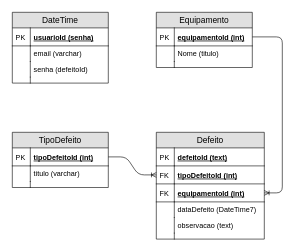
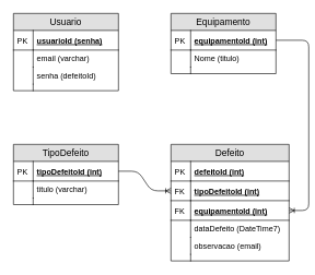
  <mxCell id="0" />
  <mxCell id="1" parent="0" />
- <mxCell id="2" value="DateTime" style="swimlane;fontStyle=0;childLayout=stackLayout;horizontal=1;startSize=26;fillColor=#e0e0e0;horizontalStack=0;resizeParent=1;resizeParentMax=0;resizeLast=0;collapsible=1;marginBottom=0;swimlaneFillColor=#ffffff;align=center;fontSize=14;" vertex="1" parent="1"><mxGeometry x="20" y="20" width="160" height="118" as="geometry" /></mxCell>
+ <mxCell id="2" value="Usuario" style="swimlane;fontStyle=0;childLayout=stackLayout;horizontal=1;startSize=26;fillColor=#e0e0e0;horizontalStack=0;resizeParent=1;resizeParentMax=0;resizeLast=0;collapsible=1;marginBottom=0;swimlaneFillColor=#ffffff;align=center;fontSize=14;" vertex="1" parent="1"><mxGeometry x="20" y="20" width="160" height="118" as="geometry" /></mxCell>
  <mxCell id="3" value="usuarioId (senha)" style="shape=partialRectangle;top=0;left=0;right=0;bottom=1;align=left;verticalAlign=middle;fillColor=none;spacingLeft=34;spacingRight=4;overflow=hidden;rotatable=0;points=[[0,0.5],[1,0.5]];portConstraint=eastwest;dropTarget=0;fontStyle=5;fontSize=12;" vertex="1" parent="2"><mxGeometry y="26" width="160" height="30" as="geometry" /></mxCell>
  <mxCell id="4" value="PK" style="shape=partialRectangle;top=0;left=0;bottom=0;fillColor=none;align=left;verticalAlign=middle;spacingLeft=4;spacingRight=4;overflow=hidden;rotatable=0;points=[];portConstraint=eastwest;part=1;fontSize=12;" vertex="1" connectable="0" parent="3"><mxGeometry width="30" height="30" as="geometry" /></mxCell>
  <mxCell id="5" value="email (varchar)" style="shape=partialRectangle;top=0;left=0;right=0;bottom=0;align=left;verticalAlign=top;fillColor=none;spacingLeft=34;spacingRight=4;overflow=hidden;rotatable=0;points=[[0,0.5],[1,0.5]];portConstraint=eastwest;dropTarget=0;fontSize=12;" vertex="1" parent="2"><mxGeometry y="56" width="160" height="26" as="geometry" /></mxCell>
  <mxCell id="6" value="" style="shape=partialRectangle;top=0;left=0;bottom=0;fillColor=none;align=left;verticalAlign=top;spacingLeft=4;spacingRight=4;overflow=hidden;rotatable=0;points=[];portConstraint=eastwest;part=1;fontSize=12;" vertex="1" connectable="0" parent="5"><mxGeometry width="30" height="26" as="geometry" /></mxCell>
  <mxCell id="7" value="senha (defeitoId)" style="shape=partialRectangle;top=0;left=0;right=0;bottom=0;align=left;verticalAlign=top;fillColor=none;spacingLeft=34;spacingRight=4;overflow=hidden;rotatable=0;points=[[0,0.5],[1,0.5]];portConstraint=eastwest;dropTarget=0;fontSize=12;" vertex="1" parent="2"><mxGeometry y="82" width="160" height="26" as="geometry" /></mxCell>
  <mxCell id="8" value="" style="shape=partialRectangle;top=0;left=0;bottom=0;fillColor=none;align=left;verticalAlign=top;spacingLeft=4;spacingRight=4;overflow=hidden;rotatable=0;points=[];portConstraint=eastwest;part=1;fontSize=12;" vertex="1" connectable="0" parent="7"><mxGeometry width="30" height="26" as="geometry" /></mxCell>
  <mxCell id="9" value="" style="shape=partialRectangle;top=0;left=0;right=0;bottom=0;align=left;verticalAlign=top;fillColor=none;spacingLeft=34;spacingRight=4;overflow=hidden;rotatable=0;points=[[0,0.5],[1,0.5]];portConstraint=eastwest;dropTarget=0;fontSize=12;" vertex="1" parent="2"><mxGeometry y="108" width="160" height="10" as="geometry" /></mxCell>
  <mxCell id="10" value="" style="shape=partialRectangle;top=0;left=0;bottom=0;fillColor=none;align=left;verticalAlign=top;spacingLeft=4;spacingRight=4;overflow=hidden;rotatable=0;points=[];portConstraint=eastwest;part=1;fontSize=12;" vertex="1" connectable="0" parent="9"><mxGeometry width="30" height="10" as="geometry" /></mxCell>
  <mxCell id="11" value="Equipamento" style="swimlane;fontStyle=0;childLayout=stackLayout;horizontal=1;startSize=26;fillColor=#e0e0e0;horizontalStack=0;resizeParent=1;resizeParentMax=0;resizeLast=0;collapsible=1;marginBottom=0;swimlaneFillColor=#ffffff;align=center;fontSize=14;" vertex="1" parent="1"><mxGeometry x="260" y="20" width="160" height="92" as="geometry" /></mxCell>
  <mxCell id="12" value="equipamentoId (int)" style="shape=partialRectangle;top=0;left=0;right=0;bottom=1;align=left;verticalAlign=middle;fillColor=none;spacingLeft=34;spacingRight=4;overflow=hidden;rotatable=0;points=[[0,0.5],[1,0.5]];portConstraint=eastwest;dropTarget=0;fontStyle=5;fontSize=12;" vertex="1" parent="11"><mxGeometry y="26" width="160" height="30" as="geometry" /></mxCell>
  <mxCell id="13" value="PK" style="shape=partialRectangle;top=0;left=0;bottom=0;fillColor=none;align=left;verticalAlign=middle;spacingLeft=4;spacingRight=4;overflow=hidden;rotatable=0;points=[];portConstraint=eastwest;part=1;fontSize=12;" vertex="1" connectable="0" parent="12"><mxGeometry width="30" height="30" as="geometry" /></mxCell>
  <mxCell id="14" value="Nome (titulo)" style="shape=partialRectangle;top=0;left=0;right=0;bottom=0;align=left;verticalAlign=top;fillColor=none;spacingLeft=34;spacingRight=4;overflow=hidden;rotatable=0;points=[[0,0.5],[1,0.5]];portConstraint=eastwest;dropTarget=0;fontSize=12;" vertex="1" parent="11"><mxGeometry y="56" width="160" height="26" as="geometry" /></mxCell>
  <mxCell id="15" value="" style="shape=partialRectangle;top=0;left=0;bottom=0;fillColor=none;align=left;verticalAlign=top;spacingLeft=4;spacingRight=4;overflow=hidden;rotatable=0;points=[];portConstraint=eastwest;part=1;fontSize=12;" vertex="1" connectable="0" parent="14"><mxGeometry width="30" height="26" as="geometry" /></mxCell>
  <mxCell id="16" value="" style="shape=partialRectangle;top=0;left=0;right=0;bottom=0;align=left;verticalAlign=top;fillColor=none;spacingLeft=34;spacingRight=4;overflow=hidden;rotatable=0;points=[[0,0.5],[1,0.5]];portConstraint=eastwest;dropTarget=0;fontSize=12;" vertex="1" parent="11"><mxGeometry y="82" width="160" height="10" as="geometry" /></mxCell>
  <mxCell id="17" value="" style="shape=partialRectangle;top=0;left=0;bottom=0;fillColor=none;align=left;verticalAlign=top;spacingLeft=4;spacingRight=4;overflow=hidden;rotatable=0;points=[];portConstraint=eastwest;part=1;fontSize=12;" vertex="1" connectable="0" parent="16"><mxGeometry width="30" height="10" as="geometry" /></mxCell>
  <mxCell id="18" value="TipoDefeito" style="swimlane;fontStyle=0;childLayout=stackLayout;horizontal=1;startSize=26;fillColor=#e0e0e0;horizontalStack=0;resizeParent=1;resizeParentMax=0;resizeLast=0;collapsible=1;marginBottom=0;swimlaneFillColor=#ffffff;align=center;fontSize=14;" vertex="1" parent="1"><mxGeometry x="20" y="220" width="160" height="92" as="geometry" /></mxCell>
  <mxCell id="19" value="tipoDefeitoId (int)" style="shape=partialRectangle;top=0;left=0;right=0;bottom=1;align=left;verticalAlign=middle;fillColor=none;spacingLeft=34;spacingRight=4;overflow=hidden;rotatable=0;points=[[0,0.5],[1,0.5]];portConstraint=eastwest;dropTarget=0;fontStyle=5;fontSize=12;" vertex="1" parent="18"><mxGeometry y="26" width="160" height="30" as="geometry" /></mxCell>
  <mxCell id="20" value="PK" style="shape=partialRectangle;top=0;left=0;bottom=0;fillColor=none;align=left;verticalAlign=middle;spacingLeft=4;spacingRight=4;overflow=hidden;rotatable=0;points=[];portConstraint=eastwest;part=1;fontSize=12;" vertex="1" connectable="0" parent="19"><mxGeometry width="30" height="30" as="geometry" /></mxCell>
  <mxCell id="21" value="titulo (varchar)" style="shape=partialRectangle;top=0;left=0;right=0;bottom=0;align=left;verticalAlign=top;fillColor=none;spacingLeft=34;spacingRight=4;overflow=hidden;rotatable=0;points=[[0,0.5],[1,0.5]];portConstraint=eastwest;dropTarget=0;fontSize=12;" vertex="1" parent="18"><mxGeometry y="56" width="160" height="26" as="geometry" /></mxCell>
  <mxCell id="22" value="" style="shape=partialRectangle;top=0;left=0;bottom=0;fillColor=none;align=left;verticalAlign=top;spacingLeft=4;spacingRight=4;overflow=hidden;rotatable=0;points=[];portConstraint=eastwest;part=1;fontSize=12;" vertex="1" connectable="0" parent="21"><mxGeometry width="30" height="26" as="geometry" /></mxCell>
  <mxCell id="23" value="" style="shape=partialRectangle;top=0;left=0;right=0;bottom=0;align=left;verticalAlign=top;fillColor=none;spacingLeft=34;spacingRight=4;overflow=hidden;rotatable=0;points=[[0,0.5],[1,0.5]];portConstraint=eastwest;dropTarget=0;fontSize=12;" vertex="1" parent="18"><mxGeometry y="82" width="160" height="10" as="geometry" /></mxCell>
  <mxCell id="24" value="" style="shape=partialRectangle;top=0;left=0;bottom=0;fillColor=none;align=left;verticalAlign=top;spacingLeft=4;spacingRight=4;overflow=hidden;rotatable=0;points=[];portConstraint=eastwest;part=1;fontSize=12;" vertex="1" connectable="0" parent="23"><mxGeometry width="30" height="10" as="geometry" /></mxCell>
  <mxCell id="25" value="Defeito" style="swimlane;fontStyle=0;childLayout=stackLayout;horizontal=1;startSize=26;fillColor=#e0e0e0;horizontalStack=0;resizeParent=1;resizeParentMax=0;resizeLast=0;collapsible=1;marginBottom=0;swimlaneFillColor=#ffffff;align=center;fontSize=14;" vertex="1" parent="1"><mxGeometry x="260" y="220" width="180" height="178" as="geometry" /></mxCell>
- <mxCell id="26" value="defeitoId (text)" style="shape=partialRectangle;top=0;left=0;right=0;bottom=1;align=left;verticalAlign=middle;fillColor=none;spacingLeft=34;spacingRight=4;overflow=hidden;rotatable=0;points=[[0,0.5],[1,0.5]];portConstraint=eastwest;dropTarget=0;fontStyle=5;fontSize=12;" vertex="1" parent="25"><mxGeometry y="26" width="180" height="30" as="geometry" /></mxCell>
+ <mxCell id="26" value="defeitoId (int)" style="shape=partialRectangle;top=0;left=0;right=0;bottom=1;align=left;verticalAlign=middle;fillColor=none;spacingLeft=34;spacingRight=4;overflow=hidden;rotatable=0;points=[[0,0.5],[1,0.5]];portConstraint=eastwest;dropTarget=0;fontStyle=5;fontSize=12;" vertex="1" parent="25"><mxGeometry y="26" width="180" height="30" as="geometry" /></mxCell>
  <mxCell id="27" value="PK" style="shape=partialRectangle;top=0;left=0;bottom=0;fillColor=none;align=left;verticalAlign=middle;spacingLeft=4;spacingRight=4;overflow=hidden;rotatable=0;points=[];portConstraint=eastwest;part=1;fontSize=12;" vertex="1" connectable="0" parent="26"><mxGeometry width="30" height="30" as="geometry" /></mxCell>
  <mxCell id="28" value="tipoDefeitoId (int)" style="shape=partialRectangle;top=0;left=0;right=0;bottom=1;align=left;verticalAlign=middle;fillColor=none;spacingLeft=34;spacingRight=4;overflow=hidden;rotatable=0;points=[[0,0.5],[1,0.5]];portConstraint=eastwest;dropTarget=0;fontStyle=5;fontSize=12;" vertex="1" parent="25"><mxGeometry y="56" width="180" height="30" as="geometry" /></mxCell>
  <mxCell id="29" value="FK" style="shape=partialRectangle;top=0;left=0;bottom=0;fillColor=none;align=left;verticalAlign=middle;spacingLeft=4;spacingRight=4;overflow=hidden;rotatable=0;points=[];portConstraint=eastwest;part=1;fontSize=12;" vertex="1" connectable="0" parent="28"><mxGeometry width="30" height="30" as="geometry" /></mxCell>
  <mxCell id="30" value="equipamentoId (int)" style="shape=partialRectangle;top=0;left=0;right=0;bottom=1;align=left;verticalAlign=middle;fillColor=none;spacingLeft=34;spacingRight=4;overflow=hidden;rotatable=0;points=[[0,0.5],[1,0.5]];portConstraint=eastwest;dropTarget=0;fontStyle=5;fontSize=12;" vertex="1" parent="25"><mxGeometry y="86" width="180" height="30" as="geometry" /></mxCell>
  <mxCell id="31" value="FK" style="shape=partialRectangle;top=0;left=0;bottom=0;fillColor=none;align=left;verticalAlign=middle;spacingLeft=4;spacingRight=4;overflow=hidden;rotatable=0;points=[];portConstraint=eastwest;part=1;fontSize=12;" vertex="1" connectable="0" parent="30"><mxGeometry width="30" height="30" as="geometry" /></mxCell>
  <mxCell id="32" value="dataDefeito (DateTime7)" style="shape=partialRectangle;top=0;left=0;right=0;bottom=0;align=left;verticalAlign=top;fillColor=none;spacingLeft=34;spacingRight=4;overflow=hidden;rotatable=0;points=[[0,0.5],[1,0.5]];portConstraint=eastwest;dropTarget=0;fontSize=12;" vertex="1" parent="25"><mxGeometry y="116" width="180" height="26" as="geometry" /></mxCell>
  <mxCell id="33" value="" style="shape=partialRectangle;top=0;left=0;bottom=0;fillColor=none;align=left;verticalAlign=top;spacingLeft=4;spacingRight=4;overflow=hidden;rotatable=0;points=[];portConstraint=eastwest;part=1;fontSize=12;" vertex="1" connectable="0" parent="32"><mxGeometry width="30" height="26" as="geometry" /></mxCell>
- <mxCell id="34" value="observacao (text)" style="shape=partialRectangle;top=0;left=0;right=0;bottom=0;align=left;verticalAlign=top;fillColor=none;spacingLeft=34;spacingRight=4;overflow=hidden;rotatable=0;points=[[0,0.5],[1,0.5]];portConstraint=eastwest;dropTarget=0;fontSize=12;" vertex="1" parent="25"><mxGeometry y="142" width="180" height="26" as="geometry" /></mxCell>
+ <mxCell id="34" value="observacao (email)" style="shape=partialRectangle;top=0;left=0;right=0;bottom=0;align=left;verticalAlign=top;fillColor=none;spacingLeft=34;spacingRight=4;overflow=hidden;rotatable=0;points=[[0,0.5],[1,0.5]];portConstraint=eastwest;dropTarget=0;fontSize=12;" vertex="1" parent="25"><mxGeometry y="142" width="180" height="26" as="geometry" /></mxCell>
  <mxCell id="35" value="" style="shape=partialRectangle;top=0;left=0;bottom=0;fillColor=none;align=left;verticalAlign=top;spacingLeft=4;spacingRight=4;overflow=hidden;rotatable=0;points=[];portConstraint=eastwest;part=1;fontSize=12;" vertex="1" connectable="0" parent="34"><mxGeometry width="30" height="26" as="geometry" /></mxCell>
  <mxCell id="36" value="" style="shape=partialRectangle;top=0;left=0;right=0;bottom=0;align=left;verticalAlign=top;fillColor=none;spacingLeft=34;spacingRight=4;overflow=hidden;rotatable=0;points=[[0,0.5],[1,0.5]];portConstraint=eastwest;dropTarget=0;fontSize=12;" vertex="1" parent="25"><mxGeometry y="168" width="180" height="10" as="geometry" /></mxCell>
  <mxCell id="37" value="" style="shape=partialRectangle;top=0;left=0;bottom=0;fillColor=none;align=left;verticalAlign=top;spacingLeft=4;spacingRight=4;overflow=hidden;rotatable=0;points=[];portConstraint=eastwest;part=1;fontSize=12;" vertex="1" connectable="0" parent="36"><mxGeometry width="30" height="10" as="geometry" /></mxCell>
  <mxCell id="38" value="" style="edgeStyle=entityRelationEdgeStyle;fontSize=12;html=1;endArrow=ERoneToMany;" edge="1" parent="1" source="19" target="28"><mxGeometry width="100" height="100" relative="1" as="geometry"><mxPoint x="20" y="520" as="sourcePoint" /><mxPoint x="120" y="420" as="targetPoint" /></mxGeometry></mxCell>
  <mxCell id="39" value="" style="edgeStyle=entityRelationEdgeStyle;fontSize=12;html=1;endArrow=ERoneToMany;" edge="1" parent="1" source="12" target="30"><mxGeometry width="100" height="100" relative="1" as="geometry"><mxPoint x="530" y="179" as="sourcePoint" /><mxPoint x="630" y="79" as="targetPoint" /></mxGeometry></mxCell>
